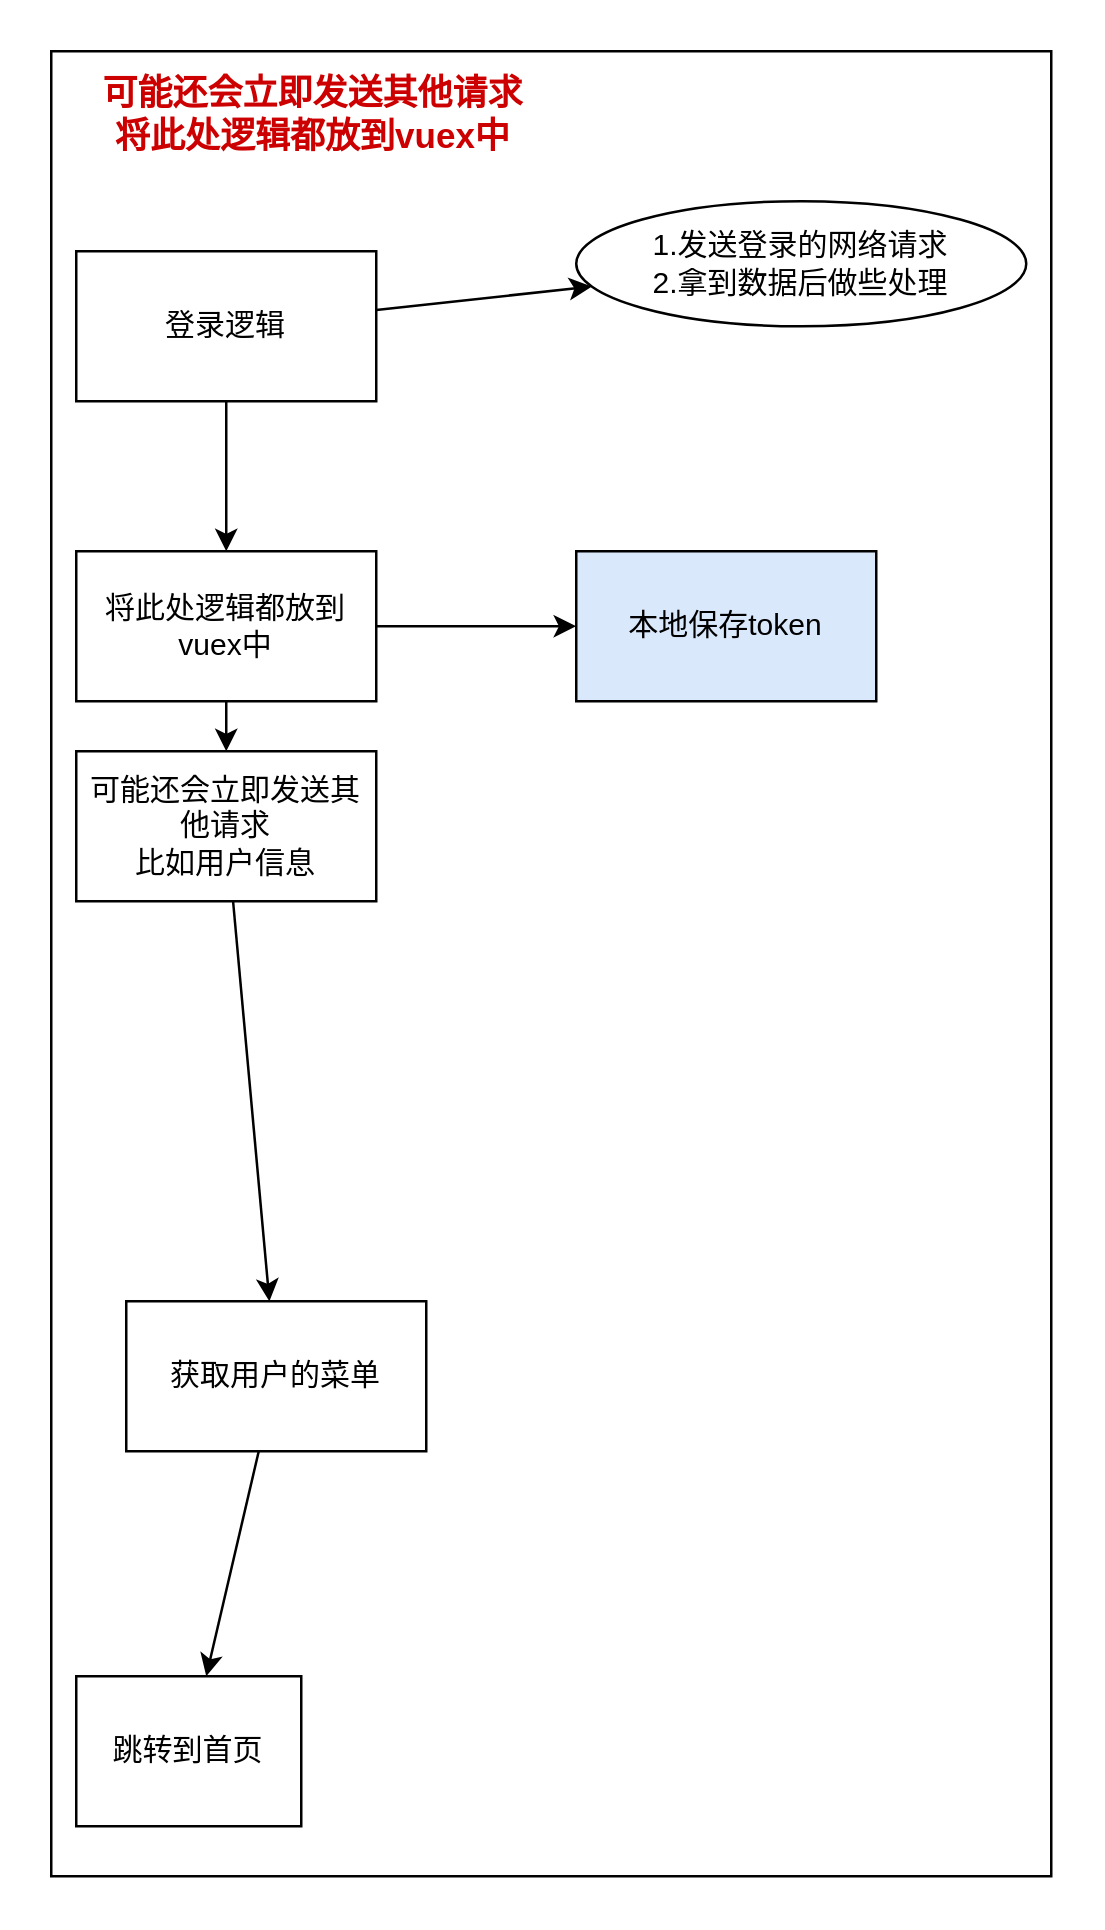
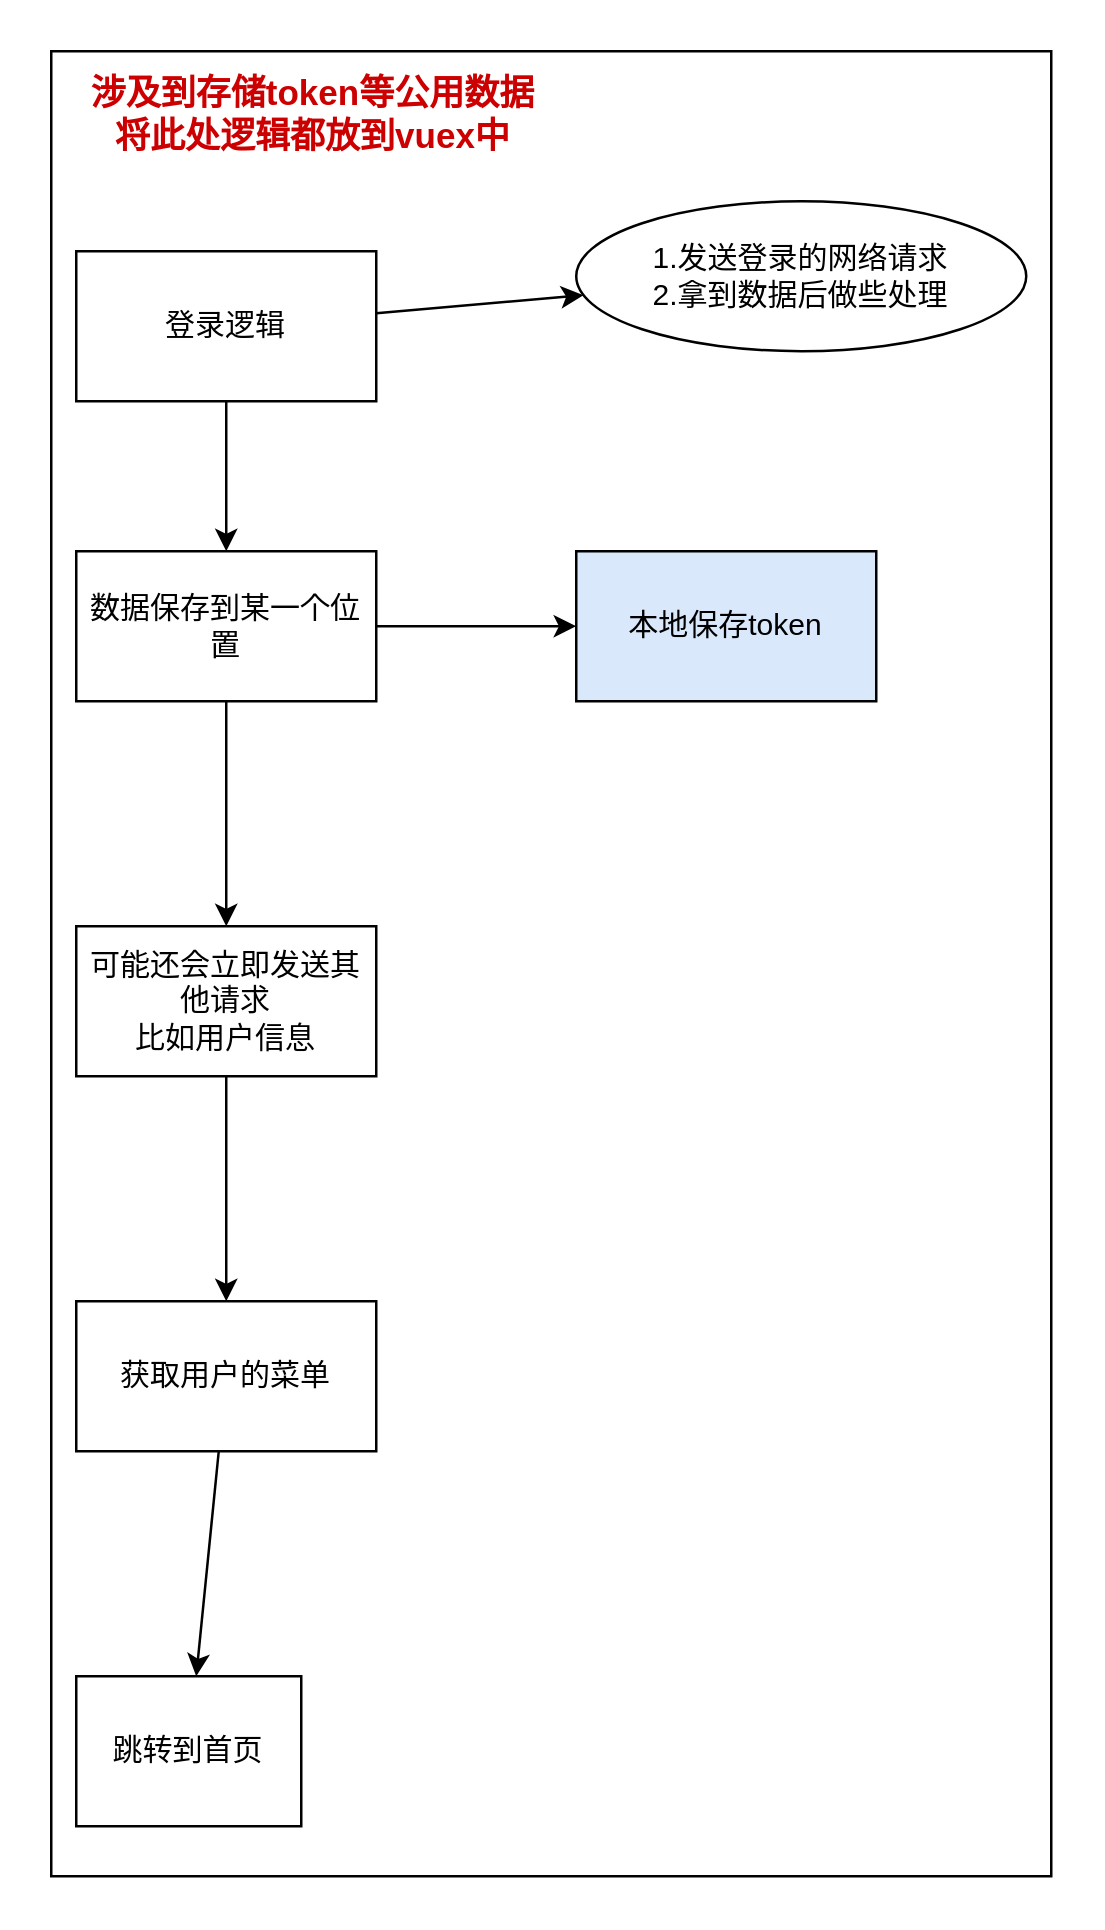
  <mxCell id="0" />
  <mxCell id="1" parent="0" />
  <mxCell id="2" value="" style="rounded=0;whiteSpace=wrap;html=1;" parent="1" vertex="1"><mxGeometry x="20" y="20" width="400" height="730" as="geometry" /></mxCell>
  <mxCell id="3" value="" style="edgeStyle=none;html=1;" parent="1" source="5" target="8" edge="1"><mxGeometry relative="1" as="geometry" /></mxCell>
  <mxCell id="4" value="" style="edgeStyle=none;html=1;" parent="1" source="5" target="14" edge="1"><mxGeometry relative="1" as="geometry" /></mxCell>
  <mxCell id="5" value="登录逻辑" style="rounded=0;whiteSpace=wrap;html=1;" parent="1" vertex="1"><mxGeometry x="30" y="100" width="120" height="60" as="geometry" /></mxCell>
  <mxCell id="6" value="" style="edgeStyle=none;html=1;" parent="1" source="8" target="10" edge="1"><mxGeometry relative="1" as="geometry" /></mxCell>
  <mxCell id="7" value="" style="edgeStyle=none;html=1;" parent="1" source="8" target="16" edge="1"><mxGeometry relative="1" as="geometry" /></mxCell>
- <mxCell id="8" value="将此处逻辑都放到vuex中" style="whiteSpace=wrap;html=1;rounded=0;" parent="1" vertex="1"><mxGeometry x="30" y="220" width="120" height="60" as="geometry" /></mxCell>
+ <mxCell id="8" value="数据保存到某一个位置" style="whiteSpace=wrap;html=1;rounded=0;" parent="1" vertex="1"><mxGeometry x="30" y="220" width="120" height="60" as="geometry" /></mxCell>
  <mxCell id="9" value="" style="edgeStyle=none;html=1;" parent="1" source="10" target="12" edge="1"><mxGeometry relative="1" as="geometry" /></mxCell>
- <mxCell id="10" value="可能还会立即发送其他请求&lt;br&gt;比如用户信息" style="whiteSpace=wrap;html=1;rounded=0;" parent="1" vertex="1"><mxGeometry x="30" y="300" width="120" height="60" as="geometry" /></mxCell>
+ <mxCell id="10" value="可能还会立即发送其他请求&lt;br&gt;比如用户信息" style="whiteSpace=wrap;html=1;rounded=0;" parent="1" vertex="1"><mxGeometry x="30" y="370" width="120" height="60" as="geometry" /></mxCell>
  <mxCell id="11" value="" style="edgeStyle=none;html=1;" parent="1" source="12" target="13" edge="1"><mxGeometry relative="1" as="geometry" /></mxCell>
- <mxCell id="12" value="获取用户的菜单" style="whiteSpace=wrap;html=1;rounded=0;" parent="1" vertex="1"><mxGeometry x="50" y="520" width="120" height="60" as="geometry" /></mxCell>
+ <mxCell id="12" value="获取用户的菜单" style="whiteSpace=wrap;html=1;rounded=0;" parent="1" vertex="1"><mxGeometry x="30" y="520" width="120" height="60" as="geometry" /></mxCell>
  <mxCell id="13" value="跳转到首页" style="whiteSpace=wrap;html=1;rounded=0;" parent="1" vertex="1"><mxGeometry x="30" y="670" width="90" height="60" as="geometry" /></mxCell>
- <mxCell id="14" value="1.发送登录的网络请求&lt;br&gt;2.拿到数据后做些处理" style="ellipse;whiteSpace=wrap;html=1;rounded=0;" parent="1" vertex="1"><mxGeometry x="230" y="80" width="180" height="50" as="geometry" /></mxCell>
- <mxCell id="15" value="&lt;b style=&quot;font-size: 14px&quot;&gt;可能还会立即发送其他请求&lt;br&gt;将此处逻辑都放到vuex中&lt;/b&gt;" style="text;html=1;align=center;verticalAlign=middle;whiteSpace=wrap;rounded=0;fontColor=#CC0000;" parent="1" vertex="1"><mxGeometry x="20" y="30" width="210" height="30" as="geometry" /></mxCell>
+ <mxCell id="14" value="1.发送登录的网络请求&lt;br&gt;2.拿到数据后做些处理" style="ellipse;whiteSpace=wrap;html=1;rounded=0;" parent="1" vertex="1"><mxGeometry x="230" y="80" width="180" height="60" as="geometry" /></mxCell>
+ <mxCell id="15" value="&lt;b style=&quot;font-size: 14px&quot;&gt;涉及到存储token等公用数据&lt;br&gt;将此处逻辑都放到vuex中&lt;/b&gt;" style="text;html=1;align=center;verticalAlign=middle;whiteSpace=wrap;rounded=0;fontColor=#CC0000;" parent="1" vertex="1"><mxGeometry x="20" y="30" width="210" height="30" as="geometry" /></mxCell>
  <mxCell id="16" value="本地保存token" style="whiteSpace=wrap;html=1;rounded=0;fillColor=#dae8fc;" parent="1" vertex="1"><mxGeometry x="230" y="220" width="120" height="60" as="geometry" /></mxCell>
